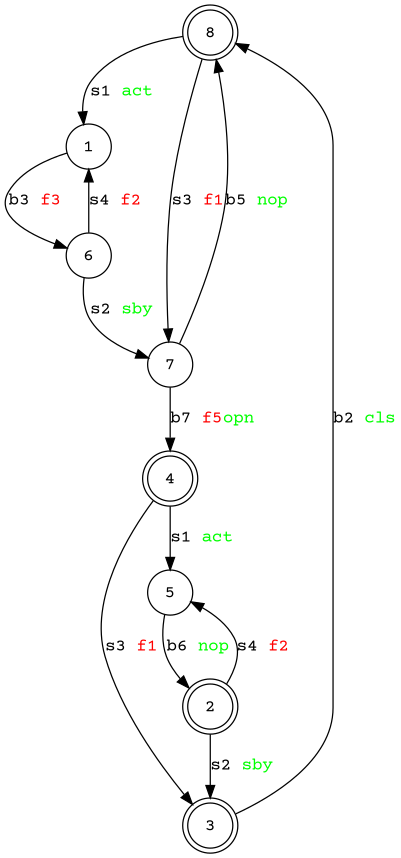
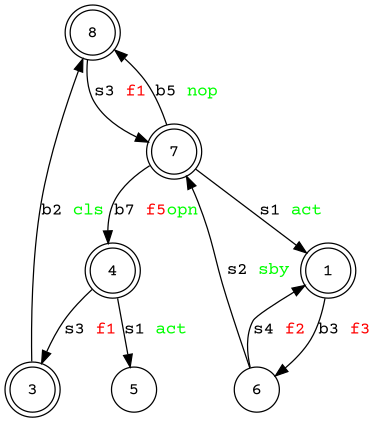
  digraph {
    fontname="Courier Prime"
    node [fontname="Courier Prime" shape=doublecircle]
    edge [fontname="Courier Prime"]
    n1 [label=8]
-   1 [shape=circle]
-   7 [shape=circle]
+   1
+   7
    6 [shape=circle]
    4
-   2
    3
    5 [shape=circle]
-   n1 -> 1 [label=<s1 <FONT COLOR="green">act</FONT>>]
+   7 -> 1 [label=<s1 <FONT COLOR="green">act</FONT>>]
    n1 -> 7 [label=<s3 <FONT COLOR="red">f1</FONT>>]
    1 -> 6 [label=<b3 <FONT COLOR="red">f3</FONT>>]
    7 -> n1 [label=<b5 <FONT COLOR="green">nop</FONT>>]
    7 -> 4 [label=<b7 <FONT COLOR="red">f5</FONT><FONT COLOR="green">opn</FONT>>]
    6 -> 1 [label=<s4 <FONT COLOR="red">f2</FONT>>]
    6 -> 7 [label=<s2 <FONT COLOR="green">sby</FONT>>]
    4 -> 3 [label=<s3 <FONT COLOR="red">f1</FONT>>]
    4 -> 5 [label=<s1 <FONT COLOR="green">act</FONT>>]
-   2 -> 3 [label=<s2 <FONT COLOR="green">sby</FONT>>]
-   2 -> 5 [label=<s4 <FONT COLOR="red">f2</FONT>>]
    3 -> n1 [label=<b2 <FONT COLOR="green">cls</FONT>>]
-   5 -> 2 [label=<b6 <FONT COLOR="green">nop</FONT>>]
  }
